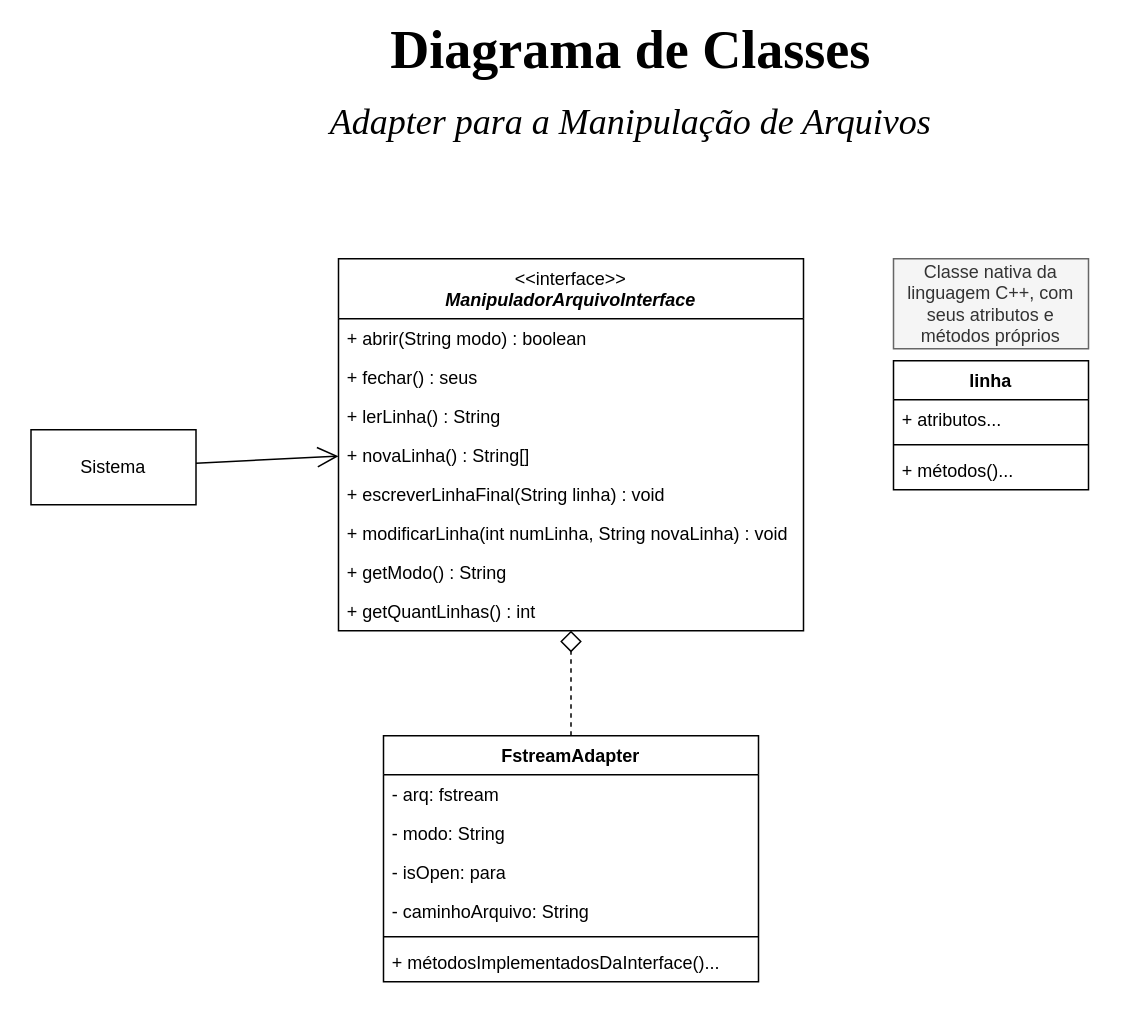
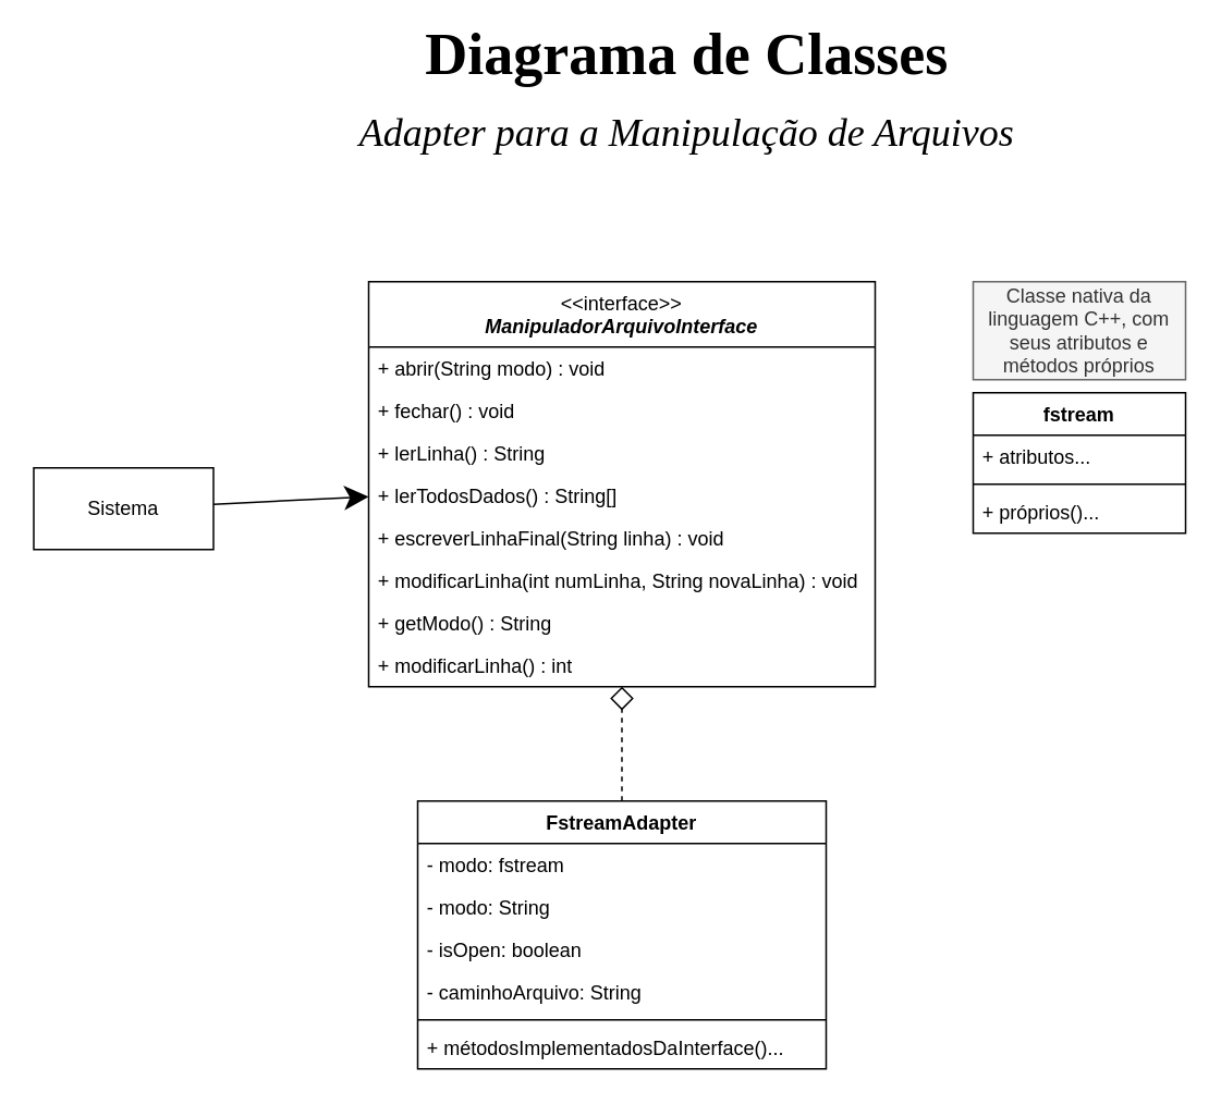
  <mxCell id="0" />
  <mxCell id="1" parent="0" />
  <mxCell id="2" value="&lt;div&gt;&lt;b&gt;Diagrama de Classes&lt;/b&gt;&lt;/div&gt;&lt;div&gt;&lt;i&gt;&lt;font style=&quot;font-size: 24px;&quot;&gt;Adapter para a Manipulação de Arquivos&lt;/font&gt;&lt;/i&gt;&lt;/div&gt;" style="text;html=1;align=center;verticalAlign=middle;whiteSpace=wrap;rounded=0;fontFamily=Times New Roman;fontSize=36;" parent="1" vertex="1"><mxGeometry x="209" y="20" width="422" height="70" as="geometry" /></mxCell>
  <mxCell id="3" value="Sistema" style="html=1;whiteSpace=wrap;" parent="1" vertex="1"><mxGeometry x="20" y="286" width="110" height="50" as="geometry" /></mxCell>
  <mxCell id="4" value="&lt;div&gt;&lt;span style=&quot;font-weight: normal;&quot;&gt;&amp;lt;&amp;lt;interface&amp;gt;&amp;gt;&lt;/span&gt;&lt;/div&gt;&lt;i&gt;ManipuladorArquivoInterface&lt;/i&gt;" style="swimlane;fontStyle=1;align=center;verticalAlign=top;childLayout=stackLayout;horizontal=1;startSize=40;horizontalStack=0;resizeParent=1;resizeParentMax=0;resizeLast=0;collapsible=1;marginBottom=0;whiteSpace=wrap;html=1;strokeColor=#000000;" parent="1" vertex="1"><mxGeometry x="225" y="172" width="310" height="248" as="geometry" /></mxCell>
- <mxCell id="5" value="+ abrir(String modo) : boolean" style="text;strokeColor=none;fillColor=none;align=left;verticalAlign=top;spacingLeft=4;spacingRight=4;overflow=hidden;rotatable=0;points=[[0,0.5],[1,0.5]];portConstraint=eastwest;whiteSpace=wrap;html=1;" parent="4" vertex="1"><mxGeometry y="40" width="310" height="26" as="geometry" /></mxCell>
- <mxCell id="6" value="+ fechar() : seus" style="text;strokeColor=none;fillColor=none;align=left;verticalAlign=top;spacingLeft=4;spacingRight=4;overflow=hidden;rotatable=0;points=[[0,0.5],[1,0.5]];portConstraint=eastwest;whiteSpace=wrap;html=1;" parent="4" vertex="1"><mxGeometry y="66" width="310" height="26" as="geometry" /></mxCell>
+ <mxCell id="5" value="+ abrir(String modo) : void" style="text;strokeColor=none;fillColor=none;align=left;verticalAlign=top;spacingLeft=4;spacingRight=4;overflow=hidden;rotatable=0;points=[[0,0.5],[1,0.5]];portConstraint=eastwest;whiteSpace=wrap;html=1;" parent="4" vertex="1"><mxGeometry y="40" width="310" height="26" as="geometry" /></mxCell>
+ <mxCell id="6" value="+ fechar() : void" style="text;strokeColor=none;fillColor=none;align=left;verticalAlign=top;spacingLeft=4;spacingRight=4;overflow=hidden;rotatable=0;points=[[0,0.5],[1,0.5]];portConstraint=eastwest;whiteSpace=wrap;html=1;" parent="4" vertex="1"><mxGeometry y="66" width="310" height="26" as="geometry" /></mxCell>
  <mxCell id="7" value="+ lerLinha() : String" style="text;strokeColor=none;fillColor=none;align=left;verticalAlign=top;spacingLeft=4;spacingRight=4;overflow=hidden;rotatable=0;points=[[0,0.5],[1,0.5]];portConstraint=eastwest;whiteSpace=wrap;html=1;" parent="4" vertex="1"><mxGeometry y="92" width="310" height="26" as="geometry" /></mxCell>
- <mxCell id="8" value="+ novaLinha() : String[]" style="text;strokeColor=none;fillColor=none;align=left;verticalAlign=top;spacingLeft=4;spacingRight=4;overflow=hidden;rotatable=0;points=[[0,0.5],[1,0.5]];portConstraint=eastwest;whiteSpace=wrap;html=1;" parent="4" vertex="1"><mxGeometry y="118" width="310" height="26" as="geometry" /></mxCell>
+ <mxCell id="8" value="+ lerTodosDados() : String[]" style="text;strokeColor=none;fillColor=none;align=left;verticalAlign=top;spacingLeft=4;spacingRight=4;overflow=hidden;rotatable=0;points=[[0,0.5],[1,0.5]];portConstraint=eastwest;whiteSpace=wrap;html=1;" parent="4" vertex="1"><mxGeometry y="118" width="310" height="26" as="geometry" /></mxCell>
  <mxCell id="9" value="+ escreverLinhaFinal(String linha) : void" style="text;strokeColor=none;fillColor=none;align=left;verticalAlign=top;spacingLeft=4;spacingRight=4;overflow=hidden;rotatable=0;points=[[0,0.5],[1,0.5]];portConstraint=eastwest;whiteSpace=wrap;html=1;" parent="4" vertex="1"><mxGeometry y="144" width="310" height="26" as="geometry" /></mxCell>
  <mxCell id="10" value="+ modificarLinha(int numLinha, String novaLinha) : void" style="text;strokeColor=none;fillColor=none;align=left;verticalAlign=top;spacingLeft=4;spacingRight=4;overflow=hidden;rotatable=0;points=[[0,0.5],[1,0.5]];portConstraint=eastwest;whiteSpace=wrap;html=1;" parent="4" vertex="1"><mxGeometry y="170" width="310" height="26" as="geometry" /></mxCell>
  <mxCell id="11" value="+ getModo() : String" style="text;strokeColor=none;fillColor=none;align=left;verticalAlign=top;spacingLeft=4;spacingRight=4;overflow=hidden;rotatable=0;points=[[0,0.5],[1,0.5]];portConstraint=eastwest;whiteSpace=wrap;html=1;" parent="4" vertex="1"><mxGeometry y="196" width="310" height="26" as="geometry" /></mxCell>
- <mxCell id="12" value="+ getQuantLinhas() : int" style="text;strokeColor=none;fillColor=none;align=left;verticalAlign=top;spacingLeft=4;spacingRight=4;overflow=hidden;rotatable=0;points=[[0,0.5],[1,0.5]];portConstraint=eastwest;whiteSpace=wrap;html=1;" vertex="1" parent="4"><mxGeometry y="222" width="310" height="26" as="geometry" /></mxCell>
+ <mxCell id="12" value="+ modificarLinha() : int" style="text;strokeColor=none;fillColor=none;align=left;verticalAlign=top;spacingLeft=4;spacingRight=4;overflow=hidden;rotatable=0;points=[[0,0.5],[1,0.5]];portConstraint=eastwest;whiteSpace=wrap;html=1;" vertex="1" parent="4"><mxGeometry y="222" width="310" height="26" as="geometry" /></mxCell>
  <mxCell id="13" value="FstreamAdapter" style="swimlane;fontStyle=1;align=center;verticalAlign=top;childLayout=stackLayout;horizontal=1;startSize=26;horizontalStack=0;resizeParent=1;resizeParentMax=0;resizeLast=0;collapsible=1;marginBottom=0;whiteSpace=wrap;html=1;" parent="1" vertex="1"><mxGeometry x="255" y="490" width="250" height="164" as="geometry" /></mxCell>
- <mxCell id="14" value="- arq: fstream" style="text;strokeColor=none;fillColor=none;align=left;verticalAlign=top;spacingLeft=4;spacingRight=4;overflow=hidden;rotatable=0;points=[[0,0.5],[1,0.5]];portConstraint=eastwest;whiteSpace=wrap;html=1;" parent="13" vertex="1"><mxGeometry y="26" width="250" height="26" as="geometry" /></mxCell>
+ <mxCell id="14" value="- modo: fstream" style="text;strokeColor=none;fillColor=none;align=left;verticalAlign=top;spacingLeft=4;spacingRight=4;overflow=hidden;rotatable=0;points=[[0,0.5],[1,0.5]];portConstraint=eastwest;whiteSpace=wrap;html=1;" parent="13" vertex="1"><mxGeometry y="26" width="250" height="26" as="geometry" /></mxCell>
  <mxCell id="15" value="- modo: String" style="text;strokeColor=none;fillColor=none;align=left;verticalAlign=top;spacingLeft=4;spacingRight=4;overflow=hidden;rotatable=0;points=[[0,0.5],[1,0.5]];portConstraint=eastwest;whiteSpace=wrap;html=1;" parent="13" vertex="1"><mxGeometry y="52" width="250" height="26" as="geometry" /></mxCell>
- <mxCell id="16" value="- isOpen: para" style="text;strokeColor=none;fillColor=none;align=left;verticalAlign=top;spacingLeft=4;spacingRight=4;overflow=hidden;rotatable=0;points=[[0,0.5],[1,0.5]];portConstraint=eastwest;whiteSpace=wrap;html=1;" parent="13" vertex="1"><mxGeometry y="78" width="250" height="26" as="geometry" /></mxCell>
+ <mxCell id="16" value="- isOpen: boolean" style="text;strokeColor=none;fillColor=none;align=left;verticalAlign=top;spacingLeft=4;spacingRight=4;overflow=hidden;rotatable=0;points=[[0,0.5],[1,0.5]];portConstraint=eastwest;whiteSpace=wrap;html=1;" parent="13" vertex="1"><mxGeometry y="78" width="250" height="26" as="geometry" /></mxCell>
  <mxCell id="17" value="- caminhoArquivo: String" style="text;strokeColor=none;fillColor=none;align=left;verticalAlign=top;spacingLeft=4;spacingRight=4;overflow=hidden;rotatable=0;points=[[0,0.5],[1,0.5]];portConstraint=eastwest;whiteSpace=wrap;html=1;" parent="13" vertex="1"><mxGeometry y="104" width="250" height="26" as="geometry" /></mxCell>
  <mxCell id="18" value="" style="line;strokeWidth=1;fillColor=none;align=left;verticalAlign=middle;spacingTop=-1;spacingLeft=3;spacingRight=3;rotatable=0;labelPosition=right;points=[];portConstraint=eastwest;strokeColor=inherit;" parent="13" vertex="1"><mxGeometry y="130" width="250" height="8" as="geometry" /></mxCell>
  <mxCell id="19" value="+ métodosImplementadosDaInterface()..." style="text;strokeColor=none;fillColor=none;align=left;verticalAlign=top;spacingLeft=4;spacingRight=4;overflow=hidden;rotatable=0;points=[[0,0.5],[1,0.5]];portConstraint=eastwest;whiteSpace=wrap;html=1;" parent="13" vertex="1"><mxGeometry y="138" width="250" height="26" as="geometry" /></mxCell>
  <mxCell id="20" value="" style="group" parent="1" vertex="1" connectable="0"><mxGeometry x="595" y="172" width="130" height="154" as="geometry" /></mxCell>
  <mxCell id="21" value="Classe nativa da linguagem C++, com seus atributos e métodos próprios" style="whiteSpace=wrap;html=1;fillColor=#f5f5f5;fontColor=#333333;strokeColor=#666666;" parent="20" vertex="1"><mxGeometry width="130" height="60" as="geometry" /></mxCell>
- <mxCell id="22" value="linha" style="swimlane;fontStyle=1;align=center;verticalAlign=top;childLayout=stackLayout;horizontal=1;startSize=26;horizontalStack=0;resizeParent=1;resizeParentMax=0;resizeLast=0;collapsible=1;marginBottom=0;whiteSpace=wrap;html=1;" parent="20" vertex="1"><mxGeometry y="68" width="130" height="86" as="geometry"><mxRectangle y="68" width="80" height="30" as="alternateBounds" /></mxGeometry></mxCell>
+ <mxCell id="22" value="fstream" style="swimlane;fontStyle=1;align=center;verticalAlign=top;childLayout=stackLayout;horizontal=1;startSize=26;horizontalStack=0;resizeParent=1;resizeParentMax=0;resizeLast=0;collapsible=1;marginBottom=0;whiteSpace=wrap;html=1;" parent="20" vertex="1"><mxGeometry y="68" width="130" height="86" as="geometry"><mxRectangle y="68" width="80" height="30" as="alternateBounds" /></mxGeometry></mxCell>
  <mxCell id="23" value="+ atributos..." style="text;strokeColor=none;fillColor=none;align=left;verticalAlign=top;spacingLeft=4;spacingRight=4;overflow=hidden;rotatable=0;points=[[0,0.5],[1,0.5]];portConstraint=eastwest;whiteSpace=wrap;html=1;" parent="22" vertex="1"><mxGeometry y="26" width="130" height="26" as="geometry" /></mxCell>
  <mxCell id="24" value="" style="line;strokeWidth=1;fillColor=none;align=left;verticalAlign=middle;spacingTop=-1;spacingLeft=3;spacingRight=3;rotatable=0;labelPosition=right;points=[];portConstraint=eastwest;strokeColor=inherit;" parent="22" vertex="1"><mxGeometry y="52" width="130" height="8" as="geometry" /></mxCell>
- <mxCell id="25" value="+ métodos()..." style="text;strokeColor=none;fillColor=none;align=left;verticalAlign=top;spacingLeft=4;spacingRight=4;overflow=hidden;rotatable=0;points=[[0,0.5],[1,0.5]];portConstraint=eastwest;whiteSpace=wrap;html=1;" parent="22" vertex="1"><mxGeometry y="60" width="130" height="26" as="geometry" /></mxCell>
+ <mxCell id="25" value="+ próprios()..." style="text;strokeColor=none;fillColor=none;align=left;verticalAlign=top;spacingLeft=4;spacingRight=4;overflow=hidden;rotatable=0;points=[[0,0.5],[1,0.5]];portConstraint=eastwest;whiteSpace=wrap;html=1;" parent="22" vertex="1"><mxGeometry y="60" width="130" height="26" as="geometry" /></mxCell>
  <mxCell id="26" value="" style="endArrow=diamond;dashed=1;endFill=0;endSize=12;html=1;" parent="1" source="13" target="4" edge="1"><mxGeometry width="160" relative="1" as="geometry"><mxPoint x="390" y="370" as="sourcePoint" /><mxPoint x="550" y="370" as="targetPoint" /></mxGeometry></mxCell>
- <mxCell id="27" value="" style="endArrow=open;endFill=1;endSize=12;html=1;" parent="1" source="3" target="4" edge="1"><mxGeometry width="160" relative="1" as="geometry"><mxPoint x="315" y="360" as="sourcePoint" /><mxPoint x="475" y="360" as="targetPoint" /><Array as="points" /></mxGeometry></mxCell>
+ <mxCell id="27" value="" style="endArrow=classic;endFill=1;endSize=12;html=1;" parent="1" source="3" target="4" edge="1"><mxGeometry width="160" relative="1" as="geometry"><mxPoint x="315" y="360" as="sourcePoint" /><mxPoint x="475" y="360" as="targetPoint" /><Array as="points" /></mxGeometry></mxCell>
